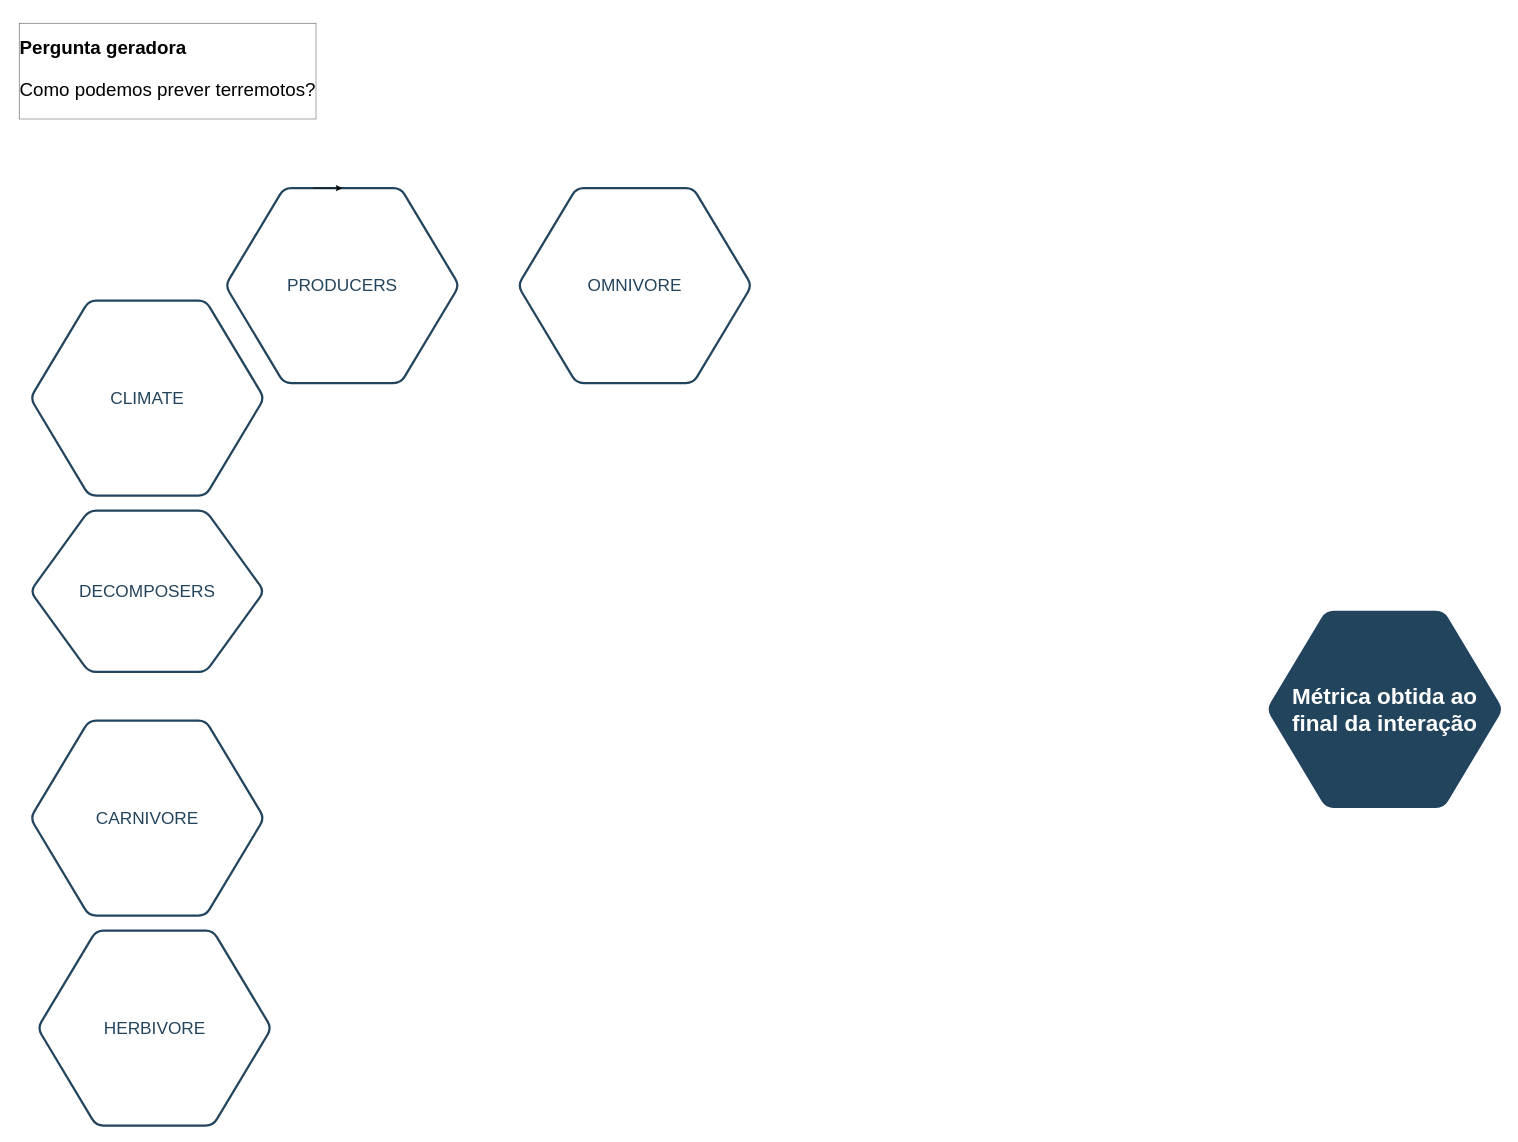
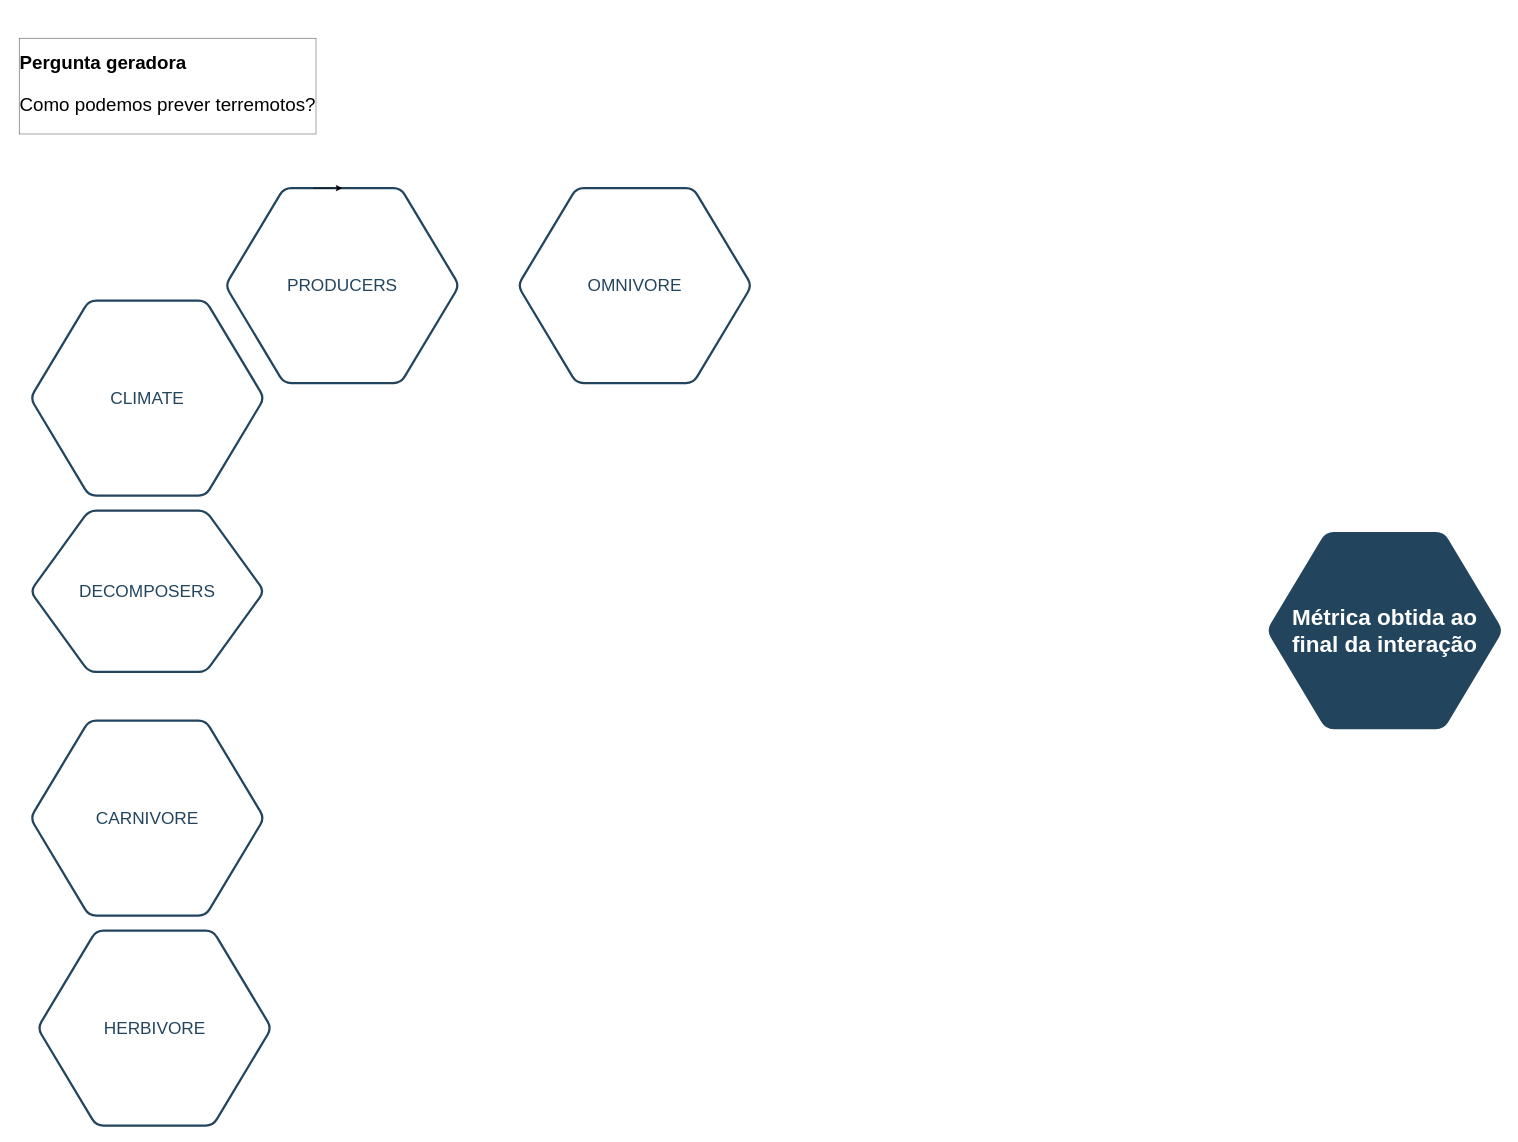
  <mxCell id="0" />
  <mxCell id="1" parent="0" />
- <mxCell id="2" value="&lt;font color=&quot;#ffffff&quot;&gt;&lt;span style=&quot;font-size: 30px&quot;&gt;&lt;b&gt;Métrica obtida ao final da interação&lt;/b&gt;&lt;/span&gt;&lt;/font&gt;" style="shape=hexagon;perimeter=hexagonPerimeter2;whiteSpace=wrap;html=1;shadow=0;labelBackgroundColor=none;strokeColor=#23445D;fillColor=#23445D;gradientColor=none;fontFamily=Helvetica;fontSize=23;fontColor=#23445d;align=center;strokeWidth=3;rounded=1;" parent="1" vertex="1"><mxGeometry x="1689.999" y="814.998" width="311.842" height="259.868" as="geometry" /></mxCell>
+ <mxCell id="2" value="&lt;font color=&quot;#ffffff&quot;&gt;&lt;span style=&quot;font-size: 30px&quot;&gt;&lt;b&gt;Métrica obtida ao final da interação&lt;/b&gt;&lt;/span&gt;&lt;/font&gt;" style="shape=hexagon;perimeter=hexagonPerimeter2;whiteSpace=wrap;html=1;shadow=0;labelBackgroundColor=none;strokeColor=#23445D;fillColor=#23445D;gradientColor=none;fontFamily=Helvetica;fontSize=23;fontColor=#23445d;align=center;strokeWidth=3;rounded=1;" parent="1" vertex="1"><mxGeometry x="1689.999" y="709.998" width="311.842" height="259.868" as="geometry" /></mxCell>
  <mxCell id="3" value="" style="triangle;whiteSpace=wrap;html=1;shadow=0;labelBackgroundColor=none;strokeColor=none;fillColor=#FFFFFF;fontFamily=Helvetica;fontSize=17;fontColor=#23445d;align=center;rotation=90;gradientColor=none;flipV=1;flipH=1;opacity=20;rounded=1;" parent="1" vertex="1"><mxGeometry x="289.5" y="1122.667" width="72" height="152" as="geometry" /></mxCell>
  <mxCell id="4" value="&lt;font style=&quot;font-size: 23px&quot;&gt;CLIMATE&lt;/font&gt;" style="shape=hexagon;perimeter=hexagonPerimeter2;whiteSpace=wrap;html=1;shadow=0;labelBackgroundColor=none;strokeColor=#23445D;fillColor=#ffffff;gradientColor=none;fontFamily=Helvetica;fontSize=23;fontColor=#23445D;align=center;strokeWidth=3;rounded=1;" parent="1" vertex="1"><mxGeometry x="39.999" y="399.997" width="311.842" height="259.868" as="geometry" /></mxCell>
  <mxCell id="5" value="&lt;font style=&quot;font-size: 23px&quot;&gt;PRODUCERS&lt;/font&gt;" style="shape=hexagon;perimeter=hexagonPerimeter2;whiteSpace=wrap;html=1;shadow=0;labelBackgroundColor=none;strokeColor=#23445D;fillColor=#FFFFFF;gradientColor=none;fontFamily=Helvetica;fontSize=23;fontColor=#23445d;align=center;strokeWidth=3;rounded=1;" parent="1" vertex="1"><mxGeometry x="299.998" y="250" width="311.842" height="259.868" as="geometry" /></mxCell>
  <mxCell id="6" value="&lt;font style=&quot;font-size: 23px&quot;&gt;OMNIVORE&lt;/font&gt;" style="shape=hexagon;perimeter=hexagonPerimeter2;whiteSpace=wrap;html=1;shadow=0;labelBackgroundColor=none;strokeColor=#23445D;fillColor=#FFFFFF;gradientColor=none;fontFamily=Helvetica;fontSize=23;fontColor=#23445d;align=center;strokeWidth=3;rounded=1;" parent="1" vertex="1"><mxGeometry x="689.998" y="249.995" width="311.842" height="259.868" as="geometry" /></mxCell>
  <mxCell id="7" value="&lt;font style=&quot;font-size: 23px&quot;&gt;HERBIVORE&lt;/font&gt;" style="shape=hexagon;perimeter=hexagonPerimeter2;whiteSpace=wrap;html=1;shadow=0;labelBackgroundColor=none;strokeColor=#23445D;fillColor=#FFFFFF;gradientColor=none;fontFamily=Helvetica;fontSize=23;fontColor=#23445d;align=center;strokeWidth=3;rounded=1;" parent="1" vertex="1"><mxGeometry x="49.659" y="1239.998" width="311.842" height="259.868" as="geometry" /></mxCell>
  <mxCell id="8" value="&lt;font style=&quot;font-size: 23px&quot;&gt;CARNIVORE&lt;/font&gt;" style="shape=hexagon;perimeter=hexagonPerimeter2;whiteSpace=wrap;html=1;shadow=0;labelBackgroundColor=none;strokeColor=#23445D;fillColor=#FFFFFF;gradientColor=none;fontFamily=Helvetica;fontSize=23;fontColor=#23445d;align=center;strokeWidth=3;rounded=1;" parent="1" vertex="1"><mxGeometry x="40" y="959.995" width="311.842" height="259.868" as="geometry" /></mxCell>
  <mxCell id="9" value="&lt;font style=&quot;font-size: 23px;&quot;&gt;DECOMPOSERS&lt;/font&gt;" style="shape=hexagon;perimeter=hexagonPerimeter2;whiteSpace=wrap;html=1;shadow=0;labelBackgroundColor=none;strokeColor=#23445D;fillColor=#ffffff;gradientColor=none;fontFamily=Helvetica;fontSize=23;fontColor=#23445D;align=center;strokeWidth=3;rounded=1;" parent="1" vertex="1"><mxGeometry x="40" y="680" width="311.842" height="215" as="geometry" /></mxCell>
- <mxCell id="10" value="&lt;h1 style=&quot;font-size: 25px&quot;&gt;Pergunta geradora&lt;/h1&gt;&lt;p style=&quot;font-size: 25px&quot;&gt;Como podemos prever terremotos?&lt;/p&gt;" style="text;html=1;strokeColor=none;fillColor=none;spacing=5;spacingTop=0;whiteSpace=wrap;overflow=hidden;rounded=0;fontSize=25;labelBackgroundColor=#ffffff;labelBorderColor=#4D4D4D;spacingLeft=0;spacingRight=0;horizontal=1;" vertex="1" parent="1"><mxGeometry x="20" y="20" width="470" height="200" as="geometry" /></mxCell>
+ <mxCell id="10" value="&lt;h1 style=&quot;font-size: 25px&quot;&gt;Pergunta geradora&lt;/h1&gt;&lt;p style=&quot;font-size: 25px&quot;&gt;Como podemos prever terremotos?&lt;/p&gt;" style="text;html=1;strokeColor=none;fillColor=none;spacing=5;spacingTop=0;whiteSpace=wrap;overflow=hidden;rounded=0;fontSize=25;labelBackgroundColor=#ffffff;labelBorderColor=#4D4D4D;spacingLeft=0;spacingRight=0;horizontal=1;" vertex="1" parent="1"><mxGeometry x="20" y="40" width="470" height="200" as="geometry" /></mxCell>
  <mxCell id="11" style="edgeStyle=orthogonalEdgeStyle;curved=1;rounded=0;orthogonalLoop=1;jettySize=auto;html=1;exitX=0.375;exitY=0;exitDx=0;exitDy=0;entryX=0.5;entryY=0;entryDx=0;entryDy=0;fontSize=25;" edge="1" parent="1" source="5" target="5"><mxGeometry relative="1" as="geometry" /></mxCell>
